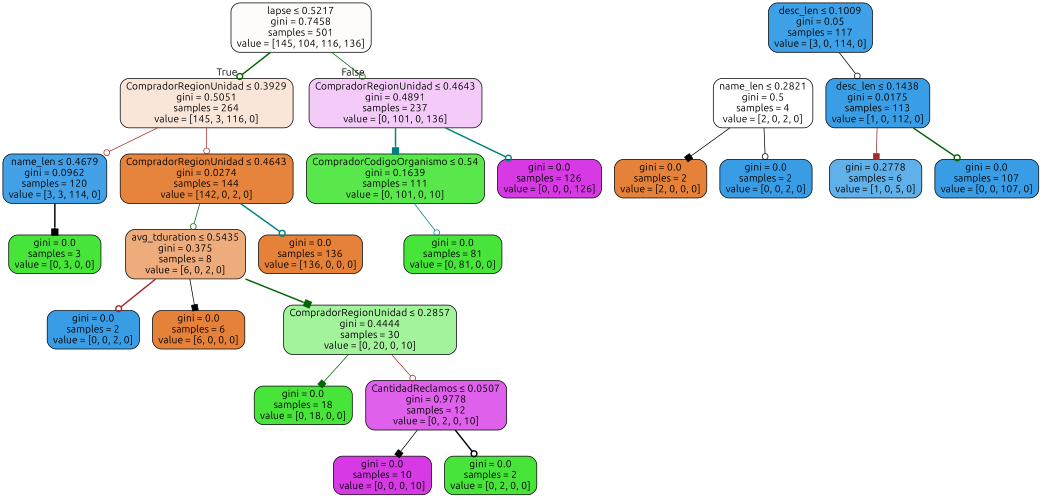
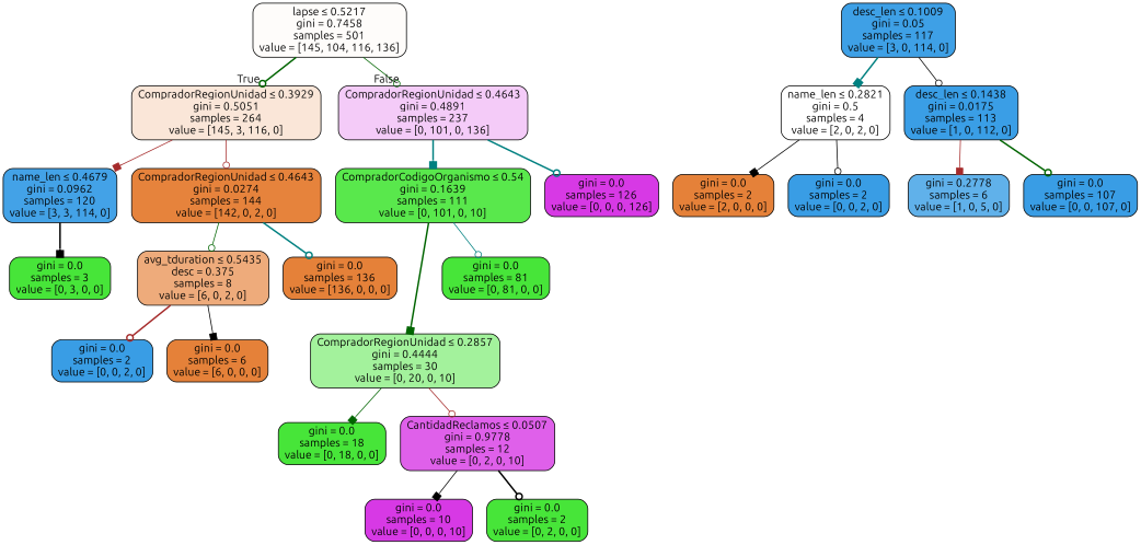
  digraph {
    fontname=Ubuntu
    node [color=black fillcolor="#47e539ff" fontname=Ubuntu shape=box style="filled, rounded"]
    edge [arrowhead=odot color=black fontname=Ubuntu style=solid]
    n1 [fillcolor="#e5813906" label=<lapse &le; 0.5217<br/>gini = 0.7458<br/>samples = 501<br/>value = [145, 104, 116, 136]>]
    n2 [fillcolor="#e5813932" label=<CompradorRegionUnidad &le; 0.3929<br/>gini = 0.5051<br/>samples = 264<br/>value = [145, 3, 116, 0]>]
    n3 [fillcolor="#d739e542" label=<CompradorRegionUnidad &le; 0.4643<br/>gini = 0.4891<br/>samples = 237<br/>value = [0, 101, 0, 136]>]
    n4 [fillcolor="#399de5f2" label=<name_len &le; 0.4679<br/>gini = 0.0962<br/>samples = 120<br/>value = [3, 3, 114, 0]>]
    n5 [fillcolor="#e58139fb" label=<CompradorRegionUnidad &le; 0.4643<br/>gini = 0.0274<br/>samples = 144<br/>value = [142, 0, 2, 0]>]
    n6 [fillcolor="#47e539e6" label=<CompradorCodigoOrganismo &le; 0.54<br/>gini = 0.1639<br/>samples = 111<br/>value = [0, 101, 0, 10]>]
    n7 [fillcolor="#d739e5ff" label=<gini = 0.0<br/>samples = 126<br/>value = [0, 0, 0, 126]>]
    n8 [label=<gini = 0.0<br/>samples = 3<br/>value = [0, 3, 0, 0]>]
-   n9 [fillcolor="#e58139aa" label=<avg_tduration &le; 0.5435<br/>gini = 0.375<br/>samples = 8<br/>value = [6, 0, 2, 0]>]
+   n9 [fillcolor="#e58139aa" label=<avg_tduration &le; 0.5435<br/>desc = 0.375<br/>samples = 8<br/>value = [6, 0, 2, 0]>]
    n10 [fillcolor="#e58139ff" label=<gini = 0.0<br/>samples = 136<br/>value = [136, 0, 0, 0]>]
    n11 [fillcolor="#399de5f8" label=<desc_len &le; 0.1009<br/>gini = 0.05<br/>samples = 117<br/>value = [3, 0, 114, 0]>]
    n12 [fillcolor="#e5813900" label=<name_len &le; 0.2821<br/>gini = 0.5<br/>samples = 4<br/>value = [2, 0, 2, 0]>]
    n13 [fillcolor="#399de5fd" label=<desc_len &le; 0.1438<br/>gini = 0.0175<br/>samples = 113<br/>value = [1, 0, 112, 0]>]
    n14 [fillcolor="#e58139ff" label=<gini = 0.0<br/>samples = 2<br/>value = [2, 0, 0, 0]>]
    n15 [fillcolor="#399de5ff" label=<gini = 0.0<br/>samples = 2<br/>value = [0, 0, 2, 0]>]
    n16 [fillcolor="#399de5cc" label=<gini = 0.2778<br/>samples = 6<br/>value = [1, 0, 5, 0]>]
    n17 [fillcolor="#399de5ff" label=<gini = 0.0<br/>samples = 107<br/>value = [0, 0, 107, 0]>]
    n18 [fillcolor="#399de5ff" label=<gini = 0.0<br/>samples = 2<br/>value = [0, 0, 2, 0]>]
    n19 [fillcolor="#e58139ff" label=<gini = 0.0<br/>samples = 6<br/>value = [6, 0, 0, 0]>]
    n20 [fillcolor="#47e5397f" label=<CompradorRegionUnidad &le; 0.2857<br/>gini = 0.4444<br/>samples = 30<br/>value = [0, 20, 0, 10]>]
    n21 [label=<gini = 0.0<br/>samples = 81<br/>value = [0, 81, 0, 0]>]
    n22 [label=<gini = 0.0<br/>samples = 18<br/>value = [0, 18, 0, 0]>]
    n23 [fillcolor="#d739e5cc" label=<CantidadReclamos &le; 0.0507<br/>gini = 0.9778<br/>samples = 12<br/>value = [0, 2, 0, 10]>]
    n24 [fillcolor="#d739e5ff" label=<gini = 0.0<br/>samples = 10<br/>value = [0, 0, 0, 10]>]
    n25 [label=<gini = 0.0<br/>samples = 2<br/>value = [0, 2, 0, 0]>]
    n1 -> n2 [color=darkgreen headlabel=True labelangle=45 labeldistance=2.5 style=bold]
    n1 -> n3 [color=darkgreen headlabel=False labelangle=-45 labeldistance=2.5]
-   n2 -> n4 [color=brown]
+   n2 -> n4 [arrowhead=box color=brown]
    n2 -> n5 [color=brown]
    n3 -> n6 [arrowhead=box color=teal style=bold]
    n3 -> n7 [color=teal style=bold]
    n4 -> n8 [arrowhead=box style=bold]
    n5 -> n9 [color=darkgreen]
    n5 -> n10 [color=teal style=bold]
-   n9 -> n20 [arrowhead=box color=darkgreen style=bold]
+   n6 -> n20 [arrowhead=box color=darkgreen style=bold]
    n6 -> n21 [color=teal]
    n9 -> n18 [color=brown style=bold]
    n9 -> n19 [arrowhead=box]
+   n11 -> n12 [arrowhead=box color=teal style=bold]
    n11 -> n13
    n12 -> n14 [arrowhead=box]
    n12 -> n15
    n13 -> n16 [arrowhead=box color=brown]
    n13 -> n17 [color=darkgreen style=bold]
    n20 -> n22 [arrowhead=box color=darkgreen]
    n20 -> n23 [color=brown]
    n23 -> n24 [arrowhead=box]
    n23 -> n25 [style=bold]
  }
